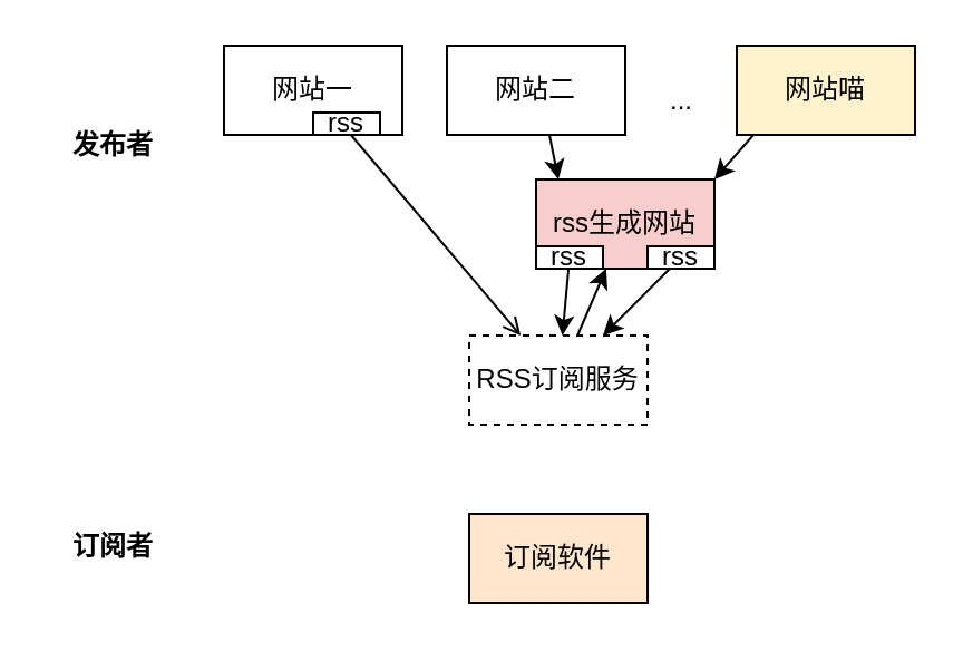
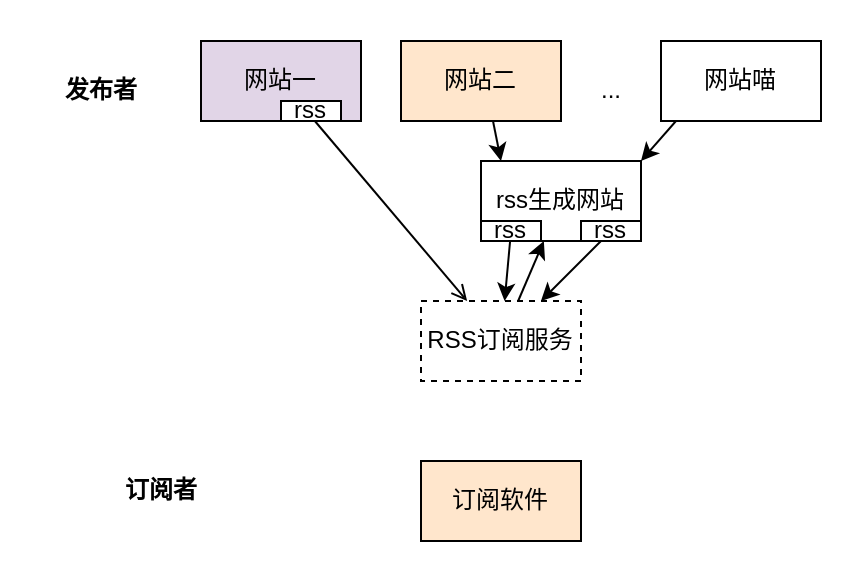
  <mxCell id="0" />
  <mxCell id="1" parent="0" />
- <mxCell id="2" value="网站一" style="rounded=0;whiteSpace=wrap;html=1;" parent="1" vertex="1"><mxGeometry x="100" y="20" width="80" height="40" as="geometry" /></mxCell>
- <mxCell id="3" value="网站二" style="rounded=0;whiteSpace=wrap;html=1;" parent="1" vertex="1"><mxGeometry x="200" y="20" width="80" height="40" as="geometry" /></mxCell>
- <mxCell id="4" value="网站喵" style="rounded=0;whiteSpace=wrap;html=1;fillColor=#fff2cc;" parent="1" vertex="1"><mxGeometry x="330" y="20" width="80" height="40" as="geometry" /></mxCell>
+ <mxCell id="2" value="网站一" style="rounded=0;whiteSpace=wrap;html=1;fillColor=#e1d5e7;" parent="1" vertex="1"><mxGeometry x="100" y="20" width="80" height="40" as="geometry" /></mxCell>
+ <mxCell id="3" value="网站二" style="rounded=0;whiteSpace=wrap;html=1;fillColor=#ffe6cc;" parent="1" vertex="1"><mxGeometry x="200" y="20" width="80" height="40" as="geometry" /></mxCell>
+ <mxCell id="4" value="网站喵" style="rounded=0;whiteSpace=wrap;html=1;" parent="1" vertex="1"><mxGeometry x="330" y="20" width="80" height="40" as="geometry" /></mxCell>
  <mxCell id="5" value="..." style="text;html=1;align=center;verticalAlign=middle;resizable=0;points=[];autosize=1;strokeColor=none;fillColor=none;" parent="1" vertex="1"><mxGeometry x="290" y="30" width="30" height="30" as="geometry" /></mxCell>
  <mxCell id="6" value="RSS订阅服务" style="rounded=0;whiteSpace=wrap;html=1;dashed=1;" parent="1" vertex="1"><mxGeometry x="210" y="150" width="80" height="40" as="geometry" /></mxCell>
  <mxCell id="7" value="" style="endArrow=open;html=1;rounded=0;" parent="1" source="2" target="6" edge="1"><mxGeometry width="50" height="50" relative="1" as="geometry"><mxPoint x="300" y="250" as="sourcePoint" /><mxPoint x="350" y="200" as="targetPoint" /></mxGeometry></mxCell>
  <mxCell id="8" value="" style="endArrow=classic;html=1;rounded=0;" parent="1" source="14" target="6" edge="1"><mxGeometry width="50" height="50" relative="1" as="geometry"><mxPoint x="165" y="70" as="sourcePoint" /><mxPoint x="255" y="160" as="targetPoint" /></mxGeometry></mxCell>
  <mxCell id="9" value="" style="endArrow=classic;html=1;rounded=0;" parent="1" source="15" target="6" edge="1"><mxGeometry width="50" height="50" relative="1" as="geometry"><mxPoint x="270" y="70" as="sourcePoint" /><mxPoint x="270" y="160" as="targetPoint" /></mxGeometry></mxCell>
- <mxCell id="10" value="&lt;b&gt;发布者&lt;/b&gt;" style="text;html=1;align=center;verticalAlign=middle;resizable=0;points=[];autosize=1;strokeColor=none;fillColor=none;" parent="1" vertex="1"><mxGeometry x="20" y="50" width="60" height="30" as="geometry" /></mxCell>
- <mxCell id="11" value="&lt;b&gt;订阅者&lt;/b&gt;" style="text;html=1;align=center;verticalAlign=middle;resizable=0;points=[];autosize=1;strokeColor=none;fillColor=none;" parent="1" vertex="1"><mxGeometry y="230" width="60" height="30" as="geometry" x="20" /></mxCell>
+ <mxCell id="10" value="&lt;b&gt;发布者&lt;/b&gt;" style="text;html=1;align=center;verticalAlign=middle;resizable=0;points=[];autosize=1;strokeColor=none;fillColor=none;" parent="1" vertex="1"><mxGeometry y="30" width="60" height="30" as="geometry" x="20" /></mxCell>
+ <mxCell id="11" value="&lt;b&gt;订阅者&lt;/b&gt;" style="text;html=1;align=center;verticalAlign=middle;resizable=0;points=[];autosize=1;strokeColor=none;fillColor=none;" parent="1" vertex="1"><mxGeometry x="50" y="230" width="60" height="30" as="geometry" /></mxCell>
  <mxCell id="12" value="rss" style="rounded=0;whiteSpace=wrap;html=1;" parent="1" vertex="1"><mxGeometry x="140" y="50" width="30" height="10" as="geometry" /></mxCell>
- <mxCell id="13" value="rss生成网站" style="rounded=0;whiteSpace=wrap;html=1;fillColor=#f8cecc;" parent="1" vertex="1"><mxGeometry x="240" y="80" width="80" height="40" as="geometry" /></mxCell>
+ <mxCell id="13" value="rss生成网站" style="rounded=0;whiteSpace=wrap;html=1;" parent="1" vertex="1"><mxGeometry x="240" y="80" width="80" height="40" as="geometry" /></mxCell>
  <mxCell id="14" value="rss" style="rounded=0;whiteSpace=wrap;html=1;" parent="1" vertex="1"><mxGeometry x="240" y="110" width="30" height="10" as="geometry" /></mxCell>
  <mxCell id="15" value="rss" style="rounded=0;whiteSpace=wrap;html=1;" parent="1" vertex="1"><mxGeometry x="290" y="110" width="30" height="10" as="geometry" /></mxCell>
  <mxCell id="16" value="" style="endArrow=classic;html=1;rounded=0;" parent="1" edge="1"><mxGeometry width="50" height="50" relative="1" as="geometry"><mxPoint x="246" y="60" as="sourcePoint" /><mxPoint x="250" y="80" as="targetPoint" /></mxGeometry></mxCell>
  <mxCell id="17" value="" style="endArrow=classic;html=1;rounded=0;exitX=0.25;exitY=1;exitDx=0;exitDy=0;entryX=1;entryY=0;entryDx=0;entryDy=0;" parent="1" target="13" edge="1"><mxGeometry width="50" height="50" relative="1" as="geometry"><mxPoint x="337.5" y="60" as="sourcePoint" /><mxPoint x="260" y="90" as="targetPoint" /></mxGeometry></mxCell>
  <mxCell id="18" value="订阅软件" style="rounded=0;whiteSpace=wrap;html=1;fillColor=#ffe6cc;" vertex="1" parent="1"><mxGeometry x="210" y="230" width="80" height="40" as="geometry" /></mxCell>
  <mxCell id="19" value="" style="endArrow=classic;html=1;rounded=0;" edge="1" parent="1" source="6" target="13"><mxGeometry width="50" height="50" relative="1" as="geometry"><mxPoint x="166.923" y="70" as="sourcePoint" /><mxPoint x="243.077" y="160" as="targetPoint" /></mxGeometry></mxCell>
